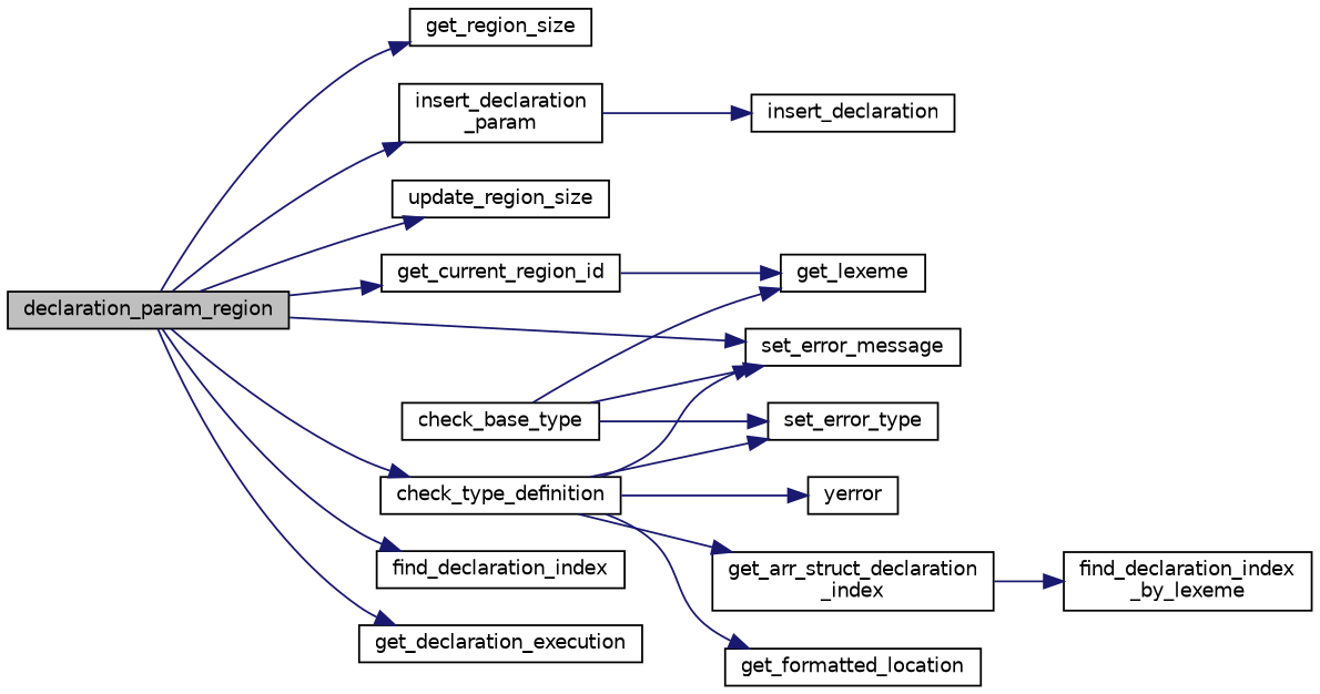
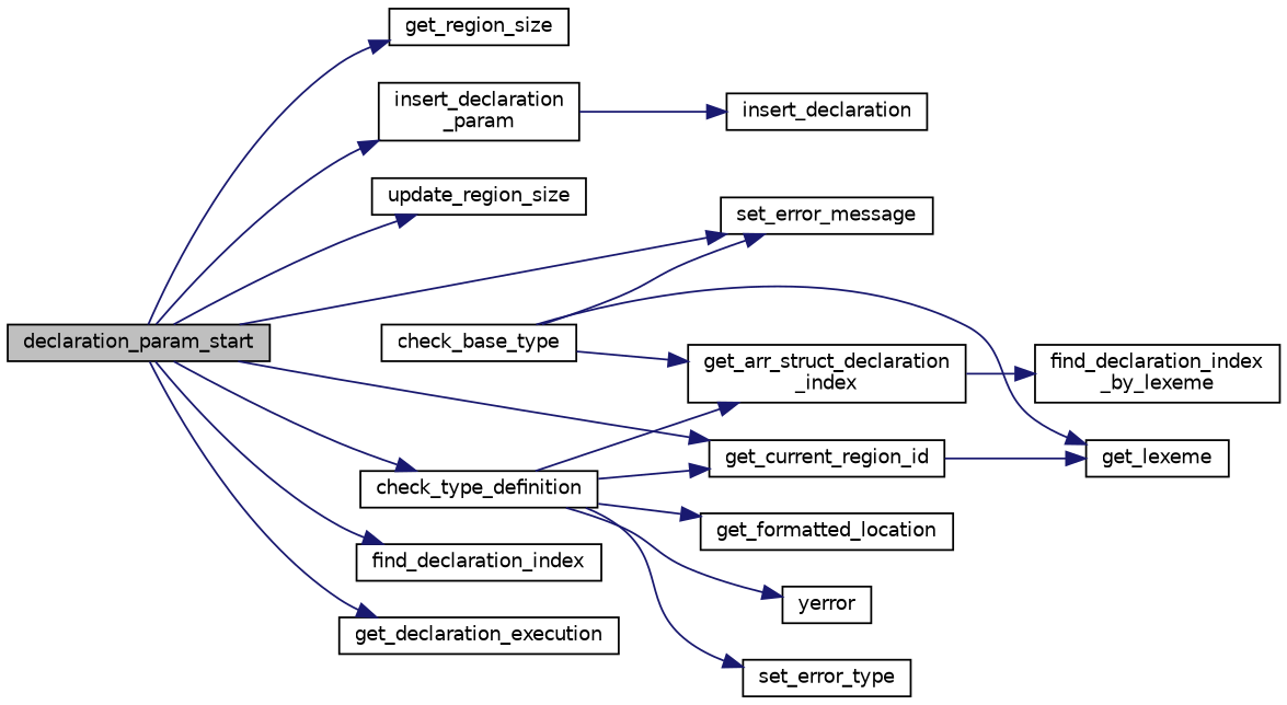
  digraph {
    rankdir=LR
    node [color=black fillcolor=white fontname=Helvetica fontsize=10 shape=record style=filled]
    edge [color=midnightblue fontname=Helvetica fontsize=10 labelfontname=Helvetica labelfontsize=10 style=solid]
-   n1 [fillcolor=grey75 fontcolor=black height=0.2 label=declaration_param_region width=0.4]
+   n1 [fillcolor=grey75 fontcolor=black height=0.2 label=declaration_param_start width=0.4]
    n2 [height=0.2 label=check_type_definition width=0.4]
    n3 [height=0.2 label=find_declaration_index width=0.4]
    n4 [height=0.2 label=get_current_region_id width=0.4]
    n5 [height=0.2 label=get_declaration_execution width=0.4]
    n6 [height=0.2 label=get_region_size width=0.4]
    n7 [height=0.2 label="insert_declaration\l_param" width=0.4]
    n8 [height=0.2 label=update_region_size width=0.4]
    n9 [height=0.2 label=set_error_message width=0.4]
    n10 [height=0.2 label=check_base_type width=0.4]
    n11 [height=0.2 label=get_lexeme width=0.4]
    n12 [height=0.2 label=set_error_type width=0.4]
    n13 [height=0.2 label=get_formatted_location width=0.4]
    n14 [height=0.2 label=yerror width=0.4]
    n15 [height=0.2 label="get_arr_struct_declaration\l_index" width=0.4]
    n16 [height=0.2 label=insert_declaration width=0.4]
    n17 [height=0.2 label="find_declaration_index\l_by_lexeme" width=0.4]
    n1 -> n2
    n1 -> n3
    n1 -> n4
    n1 -> n5
    n1 -> n6
    n1 -> n7
    n1 -> n8
    n1 -> n9
-   n2 -> n9
+   n2 -> n4
    n2 -> n12
    n2 -> n13
    n2 -> n14
    n2 -> n15
    n4 -> n11
    n7 -> n16
    n10 -> n9
    n10 -> n11
-   n10 -> n12
+   n10 -> n15
    n15 -> n17
  }
